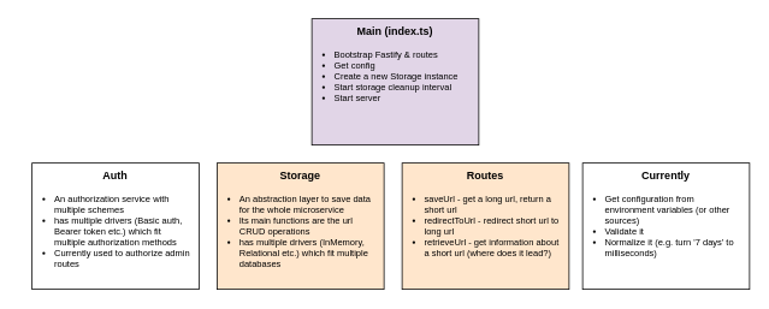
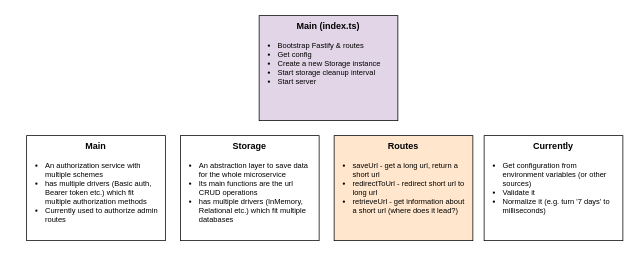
  <mxCell id="0" />
  <mxCell id="1" parent="0" />
  <mxCell id="2" value="" style="group" parent="1" vertex="1" connectable="0"><mxGeometry x="330" y="20" width="200" height="140" as="geometry" /></mxCell>
  <mxCell id="3" value="&lt;b&gt;Main (index.ts)&lt;/b&gt;" style="rounded=0;whiteSpace=wrap;html=1;labelPosition=center;verticalLabelPosition=middle;align=center;verticalAlign=top;fillColor=#e1d5e7;" parent="2" vertex="1"><mxGeometry x="15" width="185" height="140" as="geometry" /></mxCell>
  <mxCell id="4" value="&lt;ul style=&quot;font-size: 10px;&quot;&gt;&lt;li style=&quot;font-size: 10px;&quot;&gt;&lt;span style=&quot;font-size: 10px;&quot;&gt;Bootstrap Fastify &amp;amp; routes&lt;/span&gt;&lt;/li&gt;&lt;li style=&quot;font-size: 10px;&quot;&gt;&lt;span style=&quot;font-size: 10px;&quot;&gt;Get config&lt;/span&gt;&lt;/li&gt;&lt;li style=&quot;font-size: 10px;&quot;&gt;&lt;span style=&quot;font-size: 10px;&quot;&gt;Create a new Storage instance&lt;/span&gt;&lt;/li&gt;&lt;li style=&quot;font-size: 10px;&quot;&gt;Start storage cleanup interval&lt;/li&gt;&lt;li style=&quot;font-size: 10px;&quot;&gt;Start server&lt;/li&gt;&lt;/ul&gt;" style="text;html=1;strokeColor=none;fillColor=none;align=left;verticalAlign=top;whiteSpace=wrap;rounded=0;labelPosition=center;verticalLabelPosition=middle;fontSize=10;spacing=0;horizontal=1;" parent="2" vertex="1"><mxGeometry y="20" width="190" height="120" as="geometry" /></mxCell>
  <mxCell id="5" value="" style="group" parent="1" vertex="1" connectable="0"><mxGeometry x="630" y="180" width="200" height="140" as="geometry" /></mxCell>
  <mxCell id="6" value="&lt;b&gt;Currently&lt;/b&gt;" style="rounded=0;whiteSpace=wrap;html=1;labelPosition=center;verticalLabelPosition=middle;align=center;verticalAlign=top;" parent="5" vertex="1"><mxGeometry x="15" width="185" height="140" as="geometry" /></mxCell>
  <mxCell id="7" value="&lt;ul style=&quot;font-size: 10px&quot;&gt;&lt;li style=&quot;font-size: 10px&quot;&gt;Get configuration from environment variables (or other sources)&lt;/li&gt;&lt;li style=&quot;font-size: 10px&quot;&gt;Validate it&lt;/li&gt;&lt;li style=&quot;font-size: 10px&quot;&gt;Normalize it (e.g. turn '7 days' to milliseconds)&lt;/li&gt;&lt;/ul&gt;" style="text;html=1;strokeColor=none;fillColor=none;align=left;verticalAlign=top;whiteSpace=wrap;rounded=0;labelPosition=center;verticalLabelPosition=middle;fontSize=10;spacing=0;horizontal=1;" parent="5" vertex="1"><mxGeometry y="20" width="190" height="120" as="geometry" /></mxCell>
  <mxCell id="8" value="" style="group" parent="1" vertex="1" connectable="0"><mxGeometry x="430" y="180" width="200" height="140" as="geometry" /></mxCell>
  <mxCell id="9" value="&lt;b&gt;Routes&lt;/b&gt;" style="rounded=0;whiteSpace=wrap;html=1;labelPosition=center;verticalLabelPosition=middle;align=center;verticalAlign=top;fillColor=#ffe6cc;" parent="8" vertex="1"><mxGeometry x="15" width="185" height="140" as="geometry" /></mxCell>
  <mxCell id="10" value="&lt;ul style=&quot;font-size: 10px&quot;&gt;&lt;li style=&quot;font-size: 10px&quot;&gt;&lt;span&gt;saveUrl - get a long url, return a short url&lt;/span&gt;&lt;br&gt;&lt;/li&gt;&lt;li style=&quot;font-size: 10px&quot;&gt;redirectToUrl - redirect short url to long url&lt;br&gt;&lt;/li&gt;&lt;li style=&quot;font-size: 10px&quot;&gt;retrieveUrl - get information about a short url (where does it lead?)&lt;/li&gt;&lt;/ul&gt;" style="text;html=1;strokeColor=none;fillColor=none;align=left;verticalAlign=top;whiteSpace=wrap;rounded=0;labelPosition=center;verticalLabelPosition=middle;fontSize=10;spacing=0;horizontal=1;" parent="8" vertex="1"><mxGeometry y="20" width="190" height="120" as="geometry" /></mxCell>
  <mxCell id="11" value="" style="group" parent="1" vertex="1" connectable="0"><mxGeometry x="225" y="180" width="200" height="140" as="geometry" /></mxCell>
- <mxCell id="12" value="&lt;b&gt;Storage&lt;/b&gt;" style="rounded=0;whiteSpace=wrap;html=1;labelPosition=center;verticalLabelPosition=middle;align=center;verticalAlign=top;fillColor=#ffe6cc;" parent="11" vertex="1"><mxGeometry x="15" width="185" height="140" as="geometry" /></mxCell>
+ <mxCell id="12" value="&lt;b&gt;Storage&lt;/b&gt;" style="rounded=0;whiteSpace=wrap;html=1;labelPosition=center;verticalLabelPosition=middle;align=center;verticalAlign=top;" parent="11" vertex="1"><mxGeometry x="15" width="185" height="140" as="geometry" /></mxCell>
  <mxCell id="13" value="&lt;ul style=&quot;font-size: 10px&quot;&gt;&lt;li style=&quot;font-size: 10px&quot;&gt;&lt;span&gt;An abstraction layer to save data for the whole microservice&lt;/span&gt;&lt;br&gt;&lt;/li&gt;&lt;li style=&quot;font-size: 10px&quot;&gt;&lt;span&gt;Its main functions are the url CRUD operations&lt;/span&gt;&lt;/li&gt;&lt;li style=&quot;font-size: 10px&quot;&gt;&lt;span&gt;has multiple drivers (InMemory, Relational etc.) which fit multiple databases&lt;/span&gt;&lt;br&gt;&lt;/li&gt;&lt;/ul&gt;" style="text;html=1;strokeColor=none;fillColor=none;align=left;verticalAlign=top;whiteSpace=wrap;rounded=0;labelPosition=center;verticalLabelPosition=middle;fontSize=10;spacing=0;horizontal=1;" parent="11" vertex="1"><mxGeometry y="20" width="190" height="120" as="geometry" /></mxCell>
  <mxCell id="14" value="" style="group" parent="1" vertex="1" connectable="0"><mxGeometry x="20" y="180" width="200" height="140" as="geometry" /></mxCell>
- <mxCell id="15" value="&lt;b&gt;Auth&lt;/b&gt;" style="rounded=0;whiteSpace=wrap;html=1;labelPosition=center;verticalLabelPosition=middle;align=center;verticalAlign=top;" parent="14" vertex="1"><mxGeometry x="15" width="185" height="140" as="geometry" /></mxCell>
+ <mxCell id="15" value="&lt;b&gt;Main&lt;/b&gt;" style="rounded=0;whiteSpace=wrap;html=1;labelPosition=center;verticalLabelPosition=middle;align=center;verticalAlign=top;" parent="14" vertex="1"><mxGeometry x="15" width="185" height="140" as="geometry" /></mxCell>
  <mxCell id="16" value="&lt;ul style=&quot;font-size: 10px&quot;&gt;&lt;li style=&quot;font-size: 10px&quot;&gt;&lt;span&gt;An authorization service with multiple schemes&lt;/span&gt;&lt;br&gt;&lt;/li&gt;&lt;li style=&quot;font-size: 10px&quot;&gt;has multiple drivers (Basic auth, Bearer token etc.) which fit multiple authorization methods&lt;/li&gt;&lt;li style=&quot;font-size: 10px&quot;&gt;Currently used to authorize admin routes&lt;/li&gt;&lt;/ul&gt;" style="text;html=1;strokeColor=none;fillColor=none;align=left;verticalAlign=top;whiteSpace=wrap;rounded=0;labelPosition=center;verticalLabelPosition=middle;fontSize=10;spacing=0;horizontal=1;" parent="14" vertex="1"><mxGeometry y="20" width="190" height="120" as="geometry" /></mxCell>
